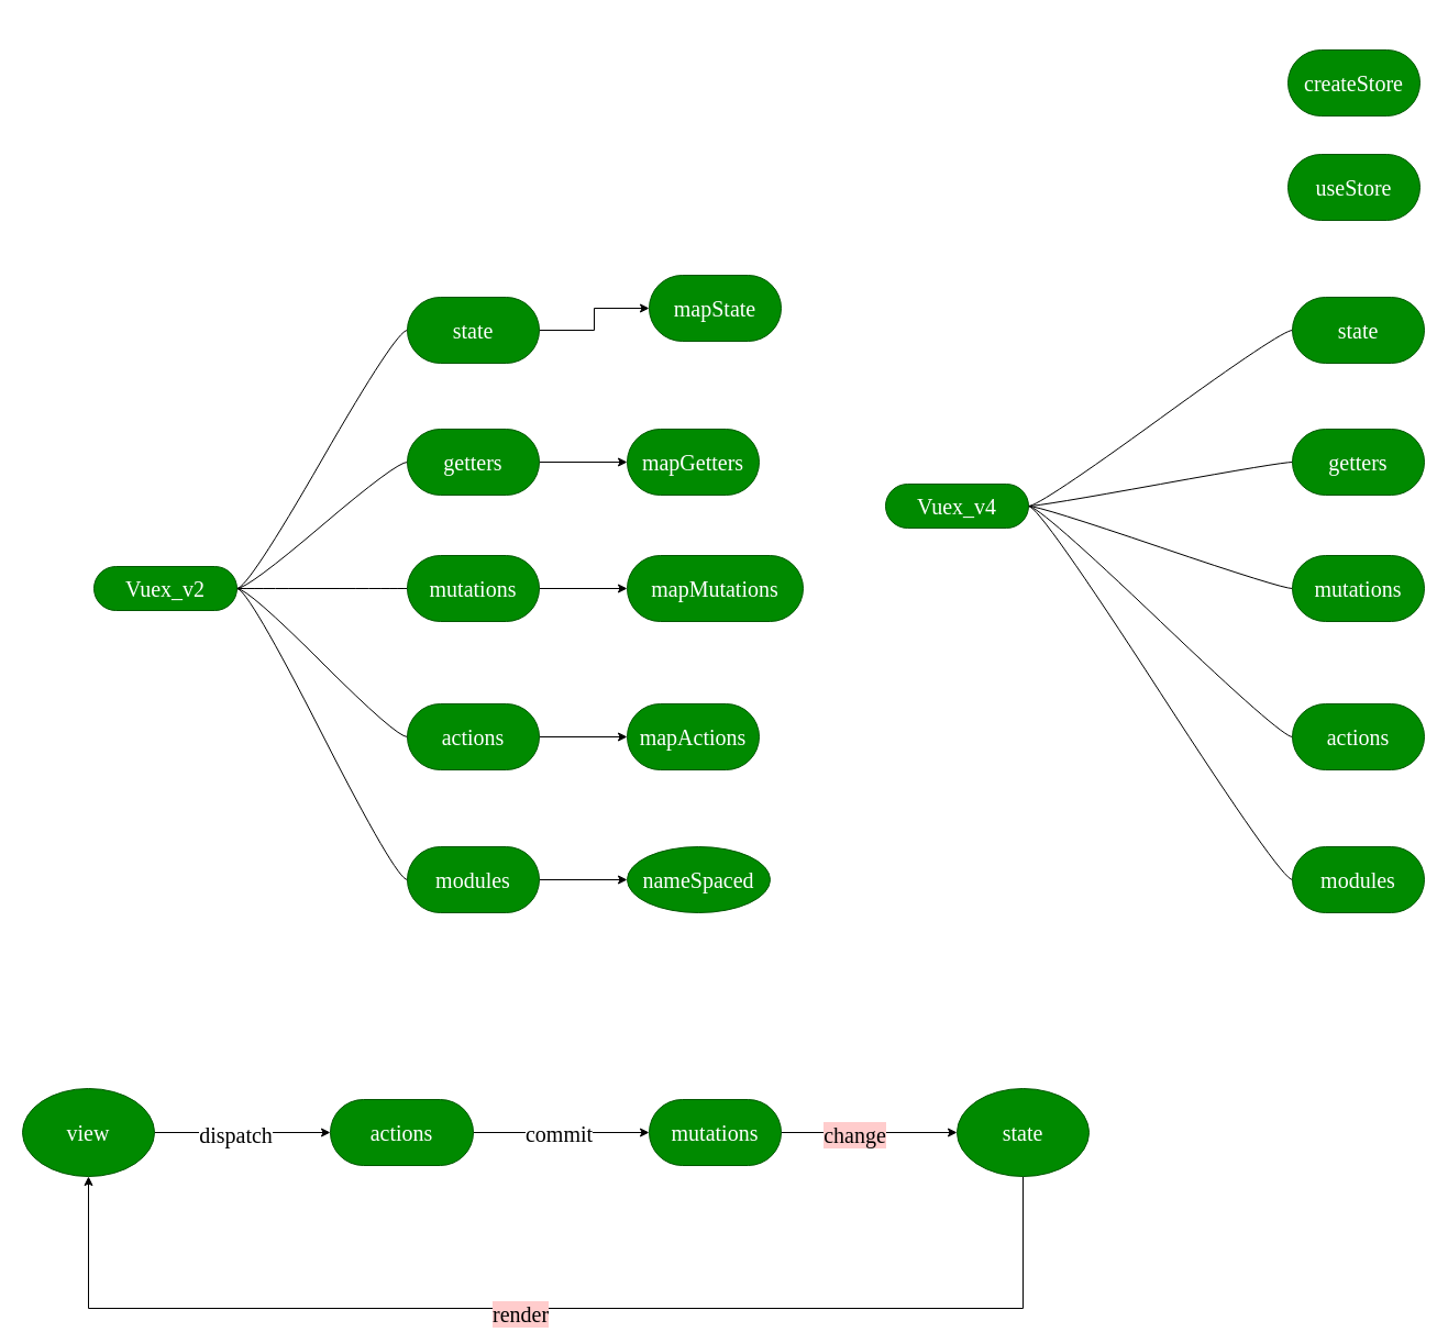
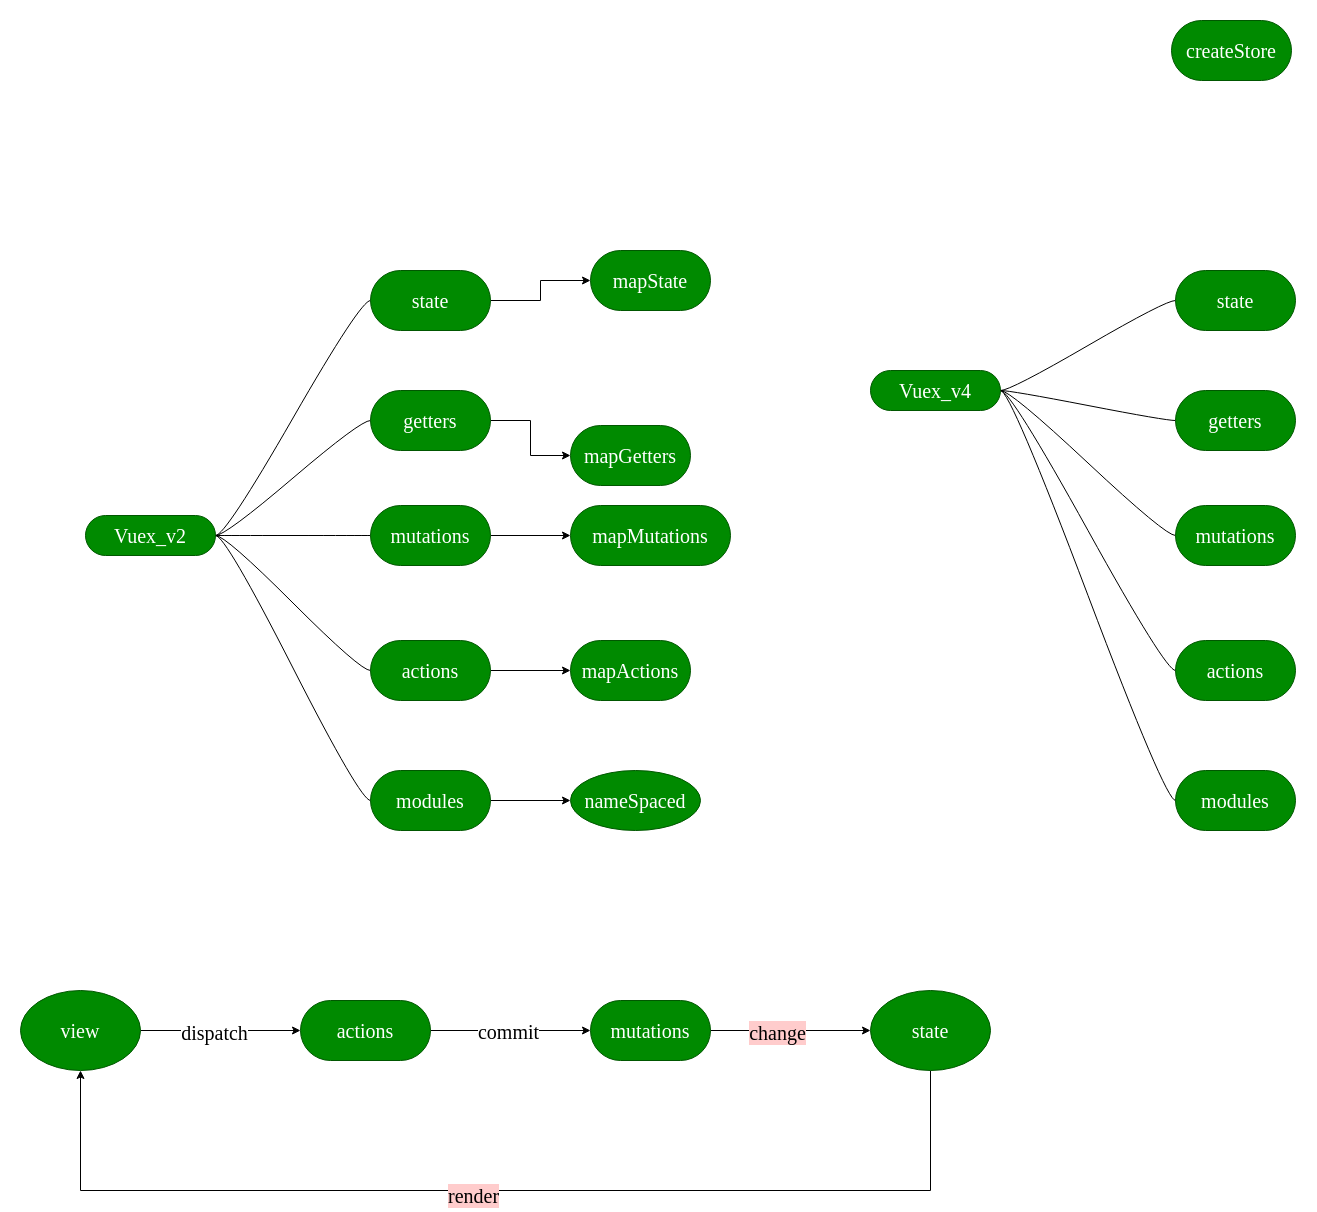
  <mxCell id="0" />
  <mxCell id="1" parent="0" />
  <mxCell id="2" value="" style="edgeStyle=entityRelationEdgeStyle;rounded=0;orthogonalLoop=1;jettySize=auto;html=1;startArrow=none;endArrow=none;segment=10;curved=1;sourcePerimeterSpacing=0;targetPerimeterSpacing=0;" parent="1" source="7" target="9" edge="1"><mxGeometry relative="1" as="geometry" /></mxCell>
  <mxCell id="3" value="" style="edgeStyle=entityRelationEdgeStyle;rounded=0;orthogonalLoop=1;jettySize=auto;html=1;startArrow=none;endArrow=none;segment=10;curved=1;sourcePerimeterSpacing=0;targetPerimeterSpacing=0;" parent="1" source="7" target="11" edge="1"><mxGeometry relative="1" as="geometry" /></mxCell>
  <mxCell id="4" value="" style="edgeStyle=entityRelationEdgeStyle;rounded=0;orthogonalLoop=1;jettySize=auto;html=1;startArrow=none;endArrow=none;segment=10;curved=1;sourcePerimeterSpacing=0;targetPerimeterSpacing=0;" parent="1" source="7" target="13" edge="1"><mxGeometry relative="1" as="geometry" /></mxCell>
  <mxCell id="5" value="" style="edgeStyle=entityRelationEdgeStyle;rounded=0;orthogonalLoop=1;jettySize=auto;html=1;startArrow=none;endArrow=none;segment=10;curved=1;sourcePerimeterSpacing=0;targetPerimeterSpacing=0;" parent="1" source="7" target="15" edge="1"><mxGeometry relative="1" as="geometry" /></mxCell>
  <mxCell id="6" value="" style="edgeStyle=entityRelationEdgeStyle;rounded=0;orthogonalLoop=1;jettySize=auto;html=1;startArrow=none;endArrow=none;segment=10;curved=1;sourcePerimeterSpacing=0;targetPerimeterSpacing=0;" parent="1" source="7" target="17" edge="1"><mxGeometry relative="1" as="geometry" /></mxCell>
  <mxCell id="7" value="Vuex_v2" style="whiteSpace=wrap;html=1;rounded=1;arcSize=50;align=center;verticalAlign=middle;strokeWidth=1;autosize=1;spacing=4;treeFolding=1;treeMoving=1;newEdgeStyle={&quot;edgeStyle&quot;:&quot;entityRelationEdgeStyle&quot;,&quot;startArrow&quot;:&quot;none&quot;,&quot;endArrow&quot;:&quot;none&quot;,&quot;segment&quot;:10,&quot;curved&quot;:1,&quot;sourcePerimeterSpacing&quot;:0,&quot;targetPerimeterSpacing&quot;:0};fontFamily=Comic Sans MS;fillColor=#008a00;fontColor=#ffffff;strokeColor=#005700;fontSize=20;" parent="1" vertex="1"><mxGeometry x="85" y="515" width="130" height="40" as="geometry" /></mxCell>
  <mxCell id="8" value="" style="edgeStyle=orthogonalEdgeStyle;rounded=0;orthogonalLoop=1;jettySize=auto;html=1;" parent="1" source="9" target="18" edge="1"><mxGeometry relative="1" as="geometry" /></mxCell>
  <mxCell id="9" value="state" style="whiteSpace=wrap;html=1;fontSize=20;fontFamily=Comic Sans MS;fillColor=#008a00;strokeColor=#005700;fontColor=#ffffff;rounded=1;arcSize=50;strokeWidth=1;spacing=4;" parent="1" vertex="1"><mxGeometry x="370" y="270" width="120" height="60" as="geometry" /></mxCell>
  <mxCell id="10" value="" style="edgeStyle=orthogonalEdgeStyle;rounded=0;orthogonalLoop=1;jettySize=auto;html=1;" parent="1" source="11" target="19" edge="1"><mxGeometry relative="1" as="geometry" /></mxCell>
  <mxCell id="11" value="getters" style="whiteSpace=wrap;html=1;fontSize=20;fontFamily=Comic Sans MS;fillColor=#008a00;strokeColor=#005700;fontColor=#ffffff;rounded=1;arcSize=50;strokeWidth=1;spacing=4;" parent="1" vertex="1"><mxGeometry x="370" y="390" width="120" height="60" as="geometry" /></mxCell>
  <mxCell id="12" value="" style="edgeStyle=orthogonalEdgeStyle;rounded=0;orthogonalLoop=1;jettySize=auto;html=1;" parent="1" source="13" target="20" edge="1"><mxGeometry relative="1" as="geometry" /></mxCell>
  <mxCell id="13" value="mutations" style="whiteSpace=wrap;html=1;fontSize=20;fontFamily=Comic Sans MS;fillColor=#008a00;strokeColor=#005700;fontColor=#ffffff;rounded=1;arcSize=50;strokeWidth=1;spacing=4;" parent="1" vertex="1"><mxGeometry x="370" y="505" width="120" height="60" as="geometry" /></mxCell>
  <mxCell id="14" value="" style="edgeStyle=orthogonalEdgeStyle;rounded=0;orthogonalLoop=1;jettySize=auto;html=1;" parent="1" source="15" target="21" edge="1"><mxGeometry relative="1" as="geometry" /></mxCell>
  <mxCell id="15" value="actions" style="whiteSpace=wrap;html=1;fontSize=20;fontFamily=Comic Sans MS;fillColor=#008a00;strokeColor=#005700;fontColor=#ffffff;rounded=1;arcSize=50;strokeWidth=1;spacing=4;" parent="1" vertex="1"><mxGeometry x="370" y="640" width="120" height="60" as="geometry" /></mxCell>
  <mxCell id="16" value="" style="edgeStyle=orthogonalEdgeStyle;rounded=0;orthogonalLoop=1;jettySize=auto;html=1;" parent="1" source="17" target="22" edge="1"><mxGeometry relative="1" as="geometry" /></mxCell>
  <mxCell id="17" value="modules" style="whiteSpace=wrap;html=1;fontSize=20;fontFamily=Comic Sans MS;fillColor=#008a00;strokeColor=#005700;fontColor=#ffffff;rounded=1;arcSize=50;strokeWidth=1;spacing=4;" parent="1" vertex="1"><mxGeometry x="370" y="770" width="120" height="60" as="geometry" /></mxCell>
  <mxCell id="18" value="mapState" style="whiteSpace=wrap;html=1;fontSize=20;fontFamily=Comic Sans MS;fillColor=#008a00;strokeColor=#005700;fontColor=#ffffff;rounded=1;arcSize=50;strokeWidth=1;spacing=4;" parent="1" vertex="1"><mxGeometry x="590" y="250" width="120" height="60" as="geometry" /></mxCell>
- <mxCell id="19" value="mapGetters" style="whiteSpace=wrap;html=1;fontSize=20;fontFamily=Comic Sans MS;fillColor=#008a00;strokeColor=#005700;fontColor=#ffffff;rounded=1;arcSize=50;strokeWidth=1;spacing=4;" parent="1" vertex="1"><mxGeometry x="570" y="390" width="120" height="60" as="geometry" /></mxCell>
+ <mxCell id="19" value="mapGetters" style="whiteSpace=wrap;html=1;fontSize=20;fontFamily=Comic Sans MS;fillColor=#008a00;strokeColor=#005700;fontColor=#ffffff;rounded=1;arcSize=50;strokeWidth=1;spacing=4;" parent="1" vertex="1"><mxGeometry x="570" y="425" width="120" height="60" as="geometry" /></mxCell>
  <mxCell id="20" value="&lt;div style=&quot;text-align: start;&quot;&gt;mapMutations&lt;/div&gt;" style="whiteSpace=wrap;html=1;fontSize=20;fontFamily=Comic Sans MS;fillColor=#008a00;strokeColor=#005700;fontColor=#ffffff;rounded=1;arcSize=50;strokeWidth=1;spacing=4;" parent="1" vertex="1"><mxGeometry x="570" y="505" width="160" height="60" as="geometry" /></mxCell>
  <mxCell id="21" value="mapActions" style="whiteSpace=wrap;html=1;fontSize=20;fontFamily=Comic Sans MS;fillColor=#008a00;strokeColor=#005700;fontColor=#ffffff;rounded=1;arcSize=50;strokeWidth=1;spacing=4;" parent="1" vertex="1"><mxGeometry x="570" y="640" width="120" height="60" as="geometry" /></mxCell>
  <mxCell id="22" value="nameSpaced" style="ellipse;whiteSpace=wrap;html=1;fontSize=20;fontFamily=Comic Sans MS;fillColor=#008a00;strokeColor=#005700;fontColor=#ffffff;arcSize=50;strokeWidth=1;spacing=4;" parent="1" vertex="1"><mxGeometry x="570" y="770" width="130" height="60" as="geometry" /></mxCell>
  <mxCell id="23" style="edgeStyle=orthogonalEdgeStyle;rounded=0;orthogonalLoop=1;jettySize=auto;html=1;exitX=1;exitY=0.5;exitDx=0;exitDy=0;entryX=0;entryY=0.5;entryDx=0;entryDy=0;fontFamily=Comic Sans MS;fontSize=20;" parent="1" source="25" target="28" edge="1"><mxGeometry relative="1" as="geometry"><mxPoint x="580" y="1030" as="targetPoint" /></mxGeometry></mxCell>
  <mxCell id="24" value="commit" style="edgeLabel;html=1;align=center;verticalAlign=middle;resizable=0;points=[];fontSize=20;fontFamily=Comic Sans MS;" parent="23" vertex="1" connectable="0"><mxGeometry x="-0.496" y="1" relative="1" as="geometry"><mxPoint x="37" y="1" as="offset" /></mxGeometry></mxCell>
  <mxCell id="25" value="actions" style="whiteSpace=wrap;html=1;fontSize=20;fontFamily=Comic Sans MS;fillColor=#008a00;strokeColor=#005700;fontColor=#ffffff;rounded=1;arcSize=50;strokeWidth=1;spacing=4;" parent="1" vertex="1"><mxGeometry x="300" y="1000" width="130" height="60" as="geometry" /></mxCell>
  <mxCell id="26" style="edgeStyle=orthogonalEdgeStyle;rounded=0;orthogonalLoop=1;jettySize=auto;html=1;exitX=1;exitY=0.5;exitDx=0;exitDy=0;entryX=0;entryY=0.5;entryDx=0;entryDy=0;fontFamily=Comic Sans MS;fontSize=20;" parent="1" source="28" target="34" edge="1"><mxGeometry relative="1" as="geometry"><mxPoint x="850" y="1030" as="targetPoint" /></mxGeometry></mxCell>
  <mxCell id="27" value="change" style="edgeLabel;html=1;align=center;verticalAlign=middle;resizable=0;points=[];fontFamily=Comic Sans MS;fontSize=20;labelBackgroundColor=#FFCCCC;" parent="26" vertex="1" connectable="0"><mxGeometry x="-0.174" y="-1" relative="1" as="geometry"><mxPoint as="offset" /></mxGeometry></mxCell>
  <mxCell id="28" value="mutations" style="whiteSpace=wrap;html=1;fontSize=20;fontFamily=Comic Sans MS;fillColor=#008a00;strokeColor=#005700;fontColor=#ffffff;rounded=1;arcSize=50;strokeWidth=1;spacing=4;" parent="1" vertex="1"><mxGeometry x="590" y="1000" width="120" height="60" as="geometry" /></mxCell>
  <mxCell id="29" style="edgeStyle=orthogonalEdgeStyle;rounded=0;orthogonalLoop=1;jettySize=auto;html=1;exitX=1;exitY=0.5;exitDx=0;exitDy=0;entryX=0;entryY=0.5;entryDx=0;entryDy=0;fontFamily=Comic Sans MS;fontSize=20;" parent="1" source="31" target="25" edge="1"><mxGeometry relative="1" as="geometry" /></mxCell>
  <mxCell id="30" value="dispatch" style="edgeLabel;html=1;align=center;verticalAlign=middle;resizable=0;points=[];fontFamily=Comic Sans MS;fontSize=20;" parent="29" vertex="1" connectable="0"><mxGeometry x="-0.082" y="-1" relative="1" as="geometry"><mxPoint as="offset" /></mxGeometry></mxCell>
  <mxCell id="31" value="view" style="ellipse;whiteSpace=wrap;html=1;fillColor=#008a00;fontColor=#ffffff;strokeColor=#005700;fontSize=20;fontFamily=Comic Sans MS;" parent="1" vertex="1"><mxGeometry x="20" y="990" width="120" height="80" as="geometry" /></mxCell>
  <mxCell id="32" style="edgeStyle=orthogonalEdgeStyle;rounded=0;orthogonalLoop=1;jettySize=auto;html=1;exitX=0.5;exitY=1;exitDx=0;exitDy=0;entryX=0.5;entryY=1;entryDx=0;entryDy=0;fontSize=20;fontFamily=Comic Sans MS;" parent="1" source="34" target="31" edge="1"><mxGeometry relative="1" as="geometry"><Array as="points"><mxPoint x="930" y="1190" /><mxPoint x="80" y="1190" /></Array></mxGeometry></mxCell>
  <mxCell id="33" value="render" style="edgeLabel;html=1;align=center;verticalAlign=middle;resizable=0;points=[];fontSize=20;fontFamily=Comic Sans MS;labelBackgroundColor=#FFCCCC;" parent="32" vertex="1" connectable="0"><mxGeometry x="0.058" y="5" relative="1" as="geometry"><mxPoint x="-1" y="-1" as="offset" /></mxGeometry></mxCell>
  <mxCell id="34" value="state" style="ellipse;whiteSpace=wrap;html=1;fontFamily=Comic Sans MS;fontSize=20;fillColor=#008a00;fontColor=#ffffff;strokeColor=#005700;" parent="1" vertex="1"><mxGeometry x="870" y="990" width="120" height="80" as="geometry" /></mxCell>
  <mxCell id="35" value="" style="edgeStyle=entityRelationEdgeStyle;rounded=0;orthogonalLoop=1;jettySize=auto;html=1;startArrow=none;endArrow=none;segment=10;curved=1;sourcePerimeterSpacing=0;targetPerimeterSpacing=0;" edge="1" parent="1" source="40" target="41"><mxGeometry relative="1" as="geometry" /></mxCell>
  <mxCell id="36" value="" style="edgeStyle=entityRelationEdgeStyle;rounded=0;orthogonalLoop=1;jettySize=auto;html=1;startArrow=none;endArrow=none;segment=10;curved=1;sourcePerimeterSpacing=0;targetPerimeterSpacing=0;" edge="1" parent="1" source="40" target="42"><mxGeometry relative="1" as="geometry" /></mxCell>
  <mxCell id="37" value="" style="edgeStyle=entityRelationEdgeStyle;rounded=0;orthogonalLoop=1;jettySize=auto;html=1;startArrow=none;endArrow=none;segment=10;curved=1;sourcePerimeterSpacing=0;targetPerimeterSpacing=0;" edge="1" parent="1" source="40" target="43"><mxGeometry relative="1" as="geometry" /></mxCell>
  <mxCell id="38" value="" style="edgeStyle=entityRelationEdgeStyle;rounded=0;orthogonalLoop=1;jettySize=auto;html=1;startArrow=none;endArrow=none;segment=10;curved=1;sourcePerimeterSpacing=0;targetPerimeterSpacing=0;" edge="1" parent="1" source="40" target="44"><mxGeometry relative="1" as="geometry" /></mxCell>
  <mxCell id="39" value="" style="edgeStyle=entityRelationEdgeStyle;rounded=0;orthogonalLoop=1;jettySize=auto;html=1;startArrow=none;endArrow=none;segment=10;curved=1;sourcePerimeterSpacing=0;targetPerimeterSpacing=0;" edge="1" parent="1" source="40" target="45"><mxGeometry relative="1" as="geometry" /></mxCell>
- <mxCell id="40" value="Vuex_v4" style="whiteSpace=wrap;html=1;rounded=1;arcSize=50;align=center;verticalAlign=middle;strokeWidth=1;autosize=1;spacing=4;treeFolding=1;treeMoving=1;newEdgeStyle={&quot;edgeStyle&quot;:&quot;entityRelationEdgeStyle&quot;,&quot;startArrow&quot;:&quot;none&quot;,&quot;endArrow&quot;:&quot;none&quot;,&quot;segment&quot;:10,&quot;curved&quot;:1,&quot;sourcePerimeterSpacing&quot;:0,&quot;targetPerimeterSpacing&quot;:0};fontFamily=Comic Sans MS;fillColor=#008a00;fontColor=#ffffff;strokeColor=#005700;fontSize=20;" vertex="1" parent="1"><mxGeometry x="805" y="440" width="130" height="40" as="geometry" /></mxCell>
+ <mxCell id="40" value="Vuex_v4" style="whiteSpace=wrap;html=1;rounded=1;arcSize=50;align=center;verticalAlign=middle;strokeWidth=1;autosize=1;spacing=4;treeFolding=1;treeMoving=1;newEdgeStyle={&quot;edgeStyle&quot;:&quot;entityRelationEdgeStyle&quot;,&quot;startArrow&quot;:&quot;none&quot;,&quot;endArrow&quot;:&quot;none&quot;,&quot;segment&quot;:10,&quot;curved&quot;:1,&quot;sourcePerimeterSpacing&quot;:0,&quot;targetPerimeterSpacing&quot;:0};fontFamily=Comic Sans MS;fillColor=#008a00;fontColor=#ffffff;strokeColor=#005700;fontSize=20;" vertex="1" parent="1"><mxGeometry x="870" y="370" width="130" height="40" as="geometry" /></mxCell>
  <mxCell id="41" value="state" style="whiteSpace=wrap;html=1;fontSize=20;fontFamily=Comic Sans MS;fillColor=#008a00;strokeColor=#005700;fontColor=#ffffff;rounded=1;arcSize=50;strokeWidth=1;spacing=4;" vertex="1" parent="1"><mxGeometry x="1175" y="270" width="120" height="60" as="geometry" /></mxCell>
  <mxCell id="42" value="getters" style="whiteSpace=wrap;html=1;fontSize=20;fontFamily=Comic Sans MS;fillColor=#008a00;strokeColor=#005700;fontColor=#ffffff;rounded=1;arcSize=50;strokeWidth=1;spacing=4;" vertex="1" parent="1"><mxGeometry x="1175" y="390" width="120" height="60" as="geometry" /></mxCell>
  <mxCell id="43" value="mutations" style="whiteSpace=wrap;html=1;fontSize=20;fontFamily=Comic Sans MS;fillColor=#008a00;strokeColor=#005700;fontColor=#ffffff;rounded=1;arcSize=50;strokeWidth=1;spacing=4;" vertex="1" parent="1"><mxGeometry x="1175" y="505" width="120" height="60" as="geometry" /></mxCell>
  <mxCell id="44" value="actions" style="whiteSpace=wrap;html=1;fontSize=20;fontFamily=Comic Sans MS;fillColor=#008a00;strokeColor=#005700;fontColor=#ffffff;rounded=1;arcSize=50;strokeWidth=1;spacing=4;" vertex="1" parent="1"><mxGeometry x="1175" y="640" width="120" height="60" as="geometry" /></mxCell>
  <mxCell id="45" value="modules" style="whiteSpace=wrap;html=1;fontSize=20;fontFamily=Comic Sans MS;fillColor=#008a00;strokeColor=#005700;fontColor=#ffffff;rounded=1;arcSize=50;strokeWidth=1;spacing=4;" vertex="1" parent="1"><mxGeometry x="1175" y="770" width="120" height="60" as="geometry" /></mxCell>
- <mxCell id="46" value="createStore" style="whiteSpace=wrap;html=1;fontSize=20;fontFamily=Comic Sans MS;fillColor=#008a00;strokeColor=#005700;fontColor=#ffffff;rounded=1;arcSize=50;strokeWidth=1;spacing=4;" vertex="1" parent="1"><mxGeometry x="1171" y="45" width="120" height="60" as="geometry" /></mxCell>
- <mxCell id="47" value="useStore" style="whiteSpace=wrap;html=1;fontSize=20;fontFamily=Comic Sans MS;fillColor=#008a00;strokeColor=#005700;fontColor=#ffffff;rounded=1;arcSize=50;strokeWidth=1;spacing=4;" vertex="1" parent="1"><mxGeometry x="1171" y="140" width="120" height="60" as="geometry" /></mxCell>
+ <mxCell id="46" value="createStore" style="whiteSpace=wrap;html=1;fontSize=20;fontFamily=Comic Sans MS;fillColor=#008a00;strokeColor=#005700;fontColor=#ffffff;rounded=1;arcSize=50;strokeWidth=1;spacing=4;" vertex="1" parent="1"><mxGeometry x="1171" y="20" width="120" height="60" as="geometry" /></mxCell>
